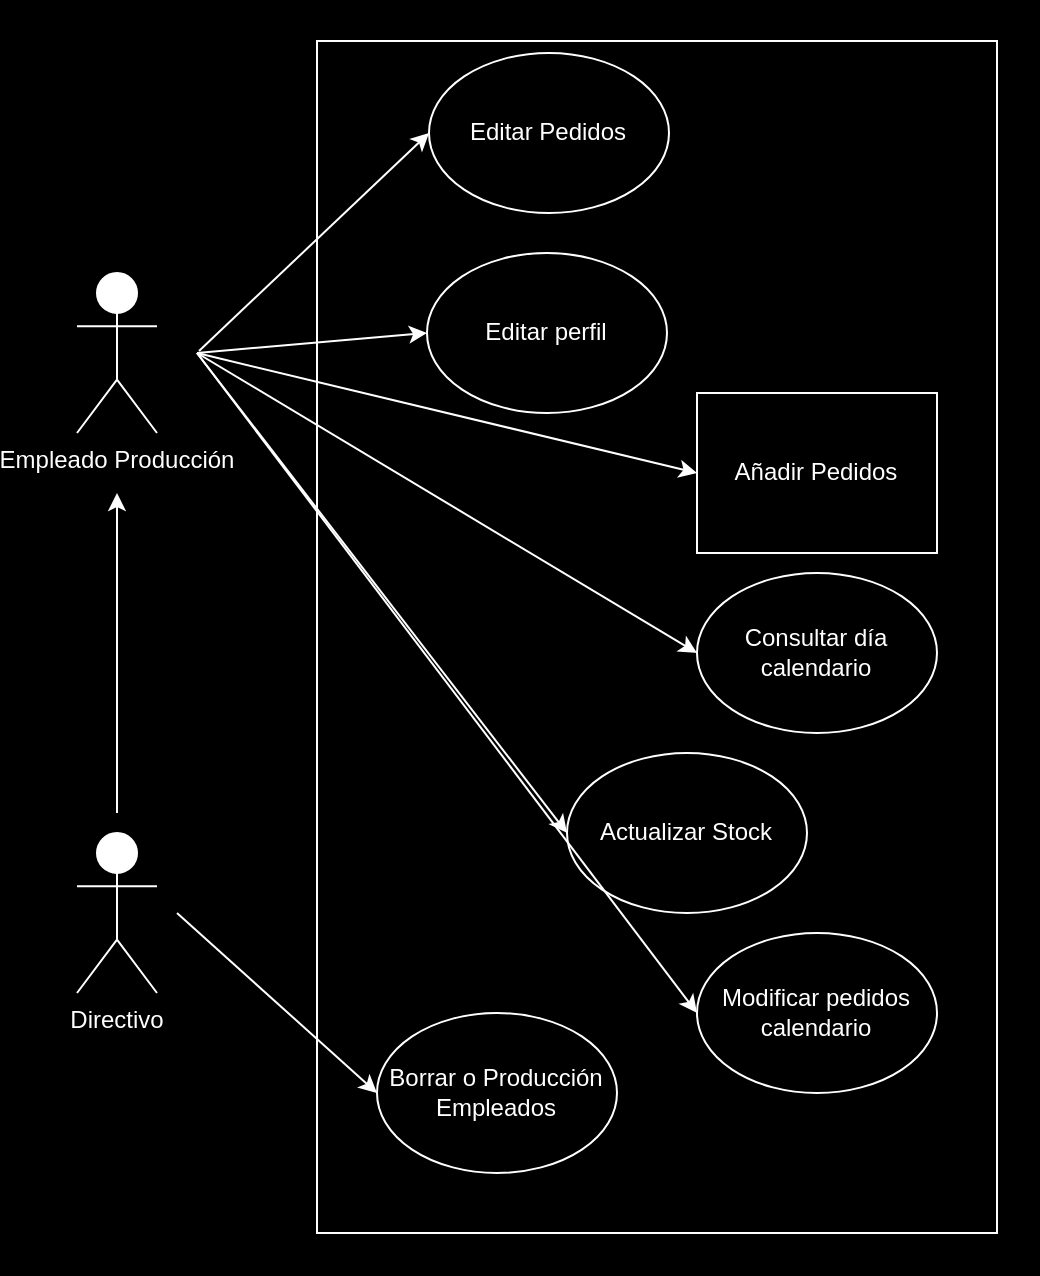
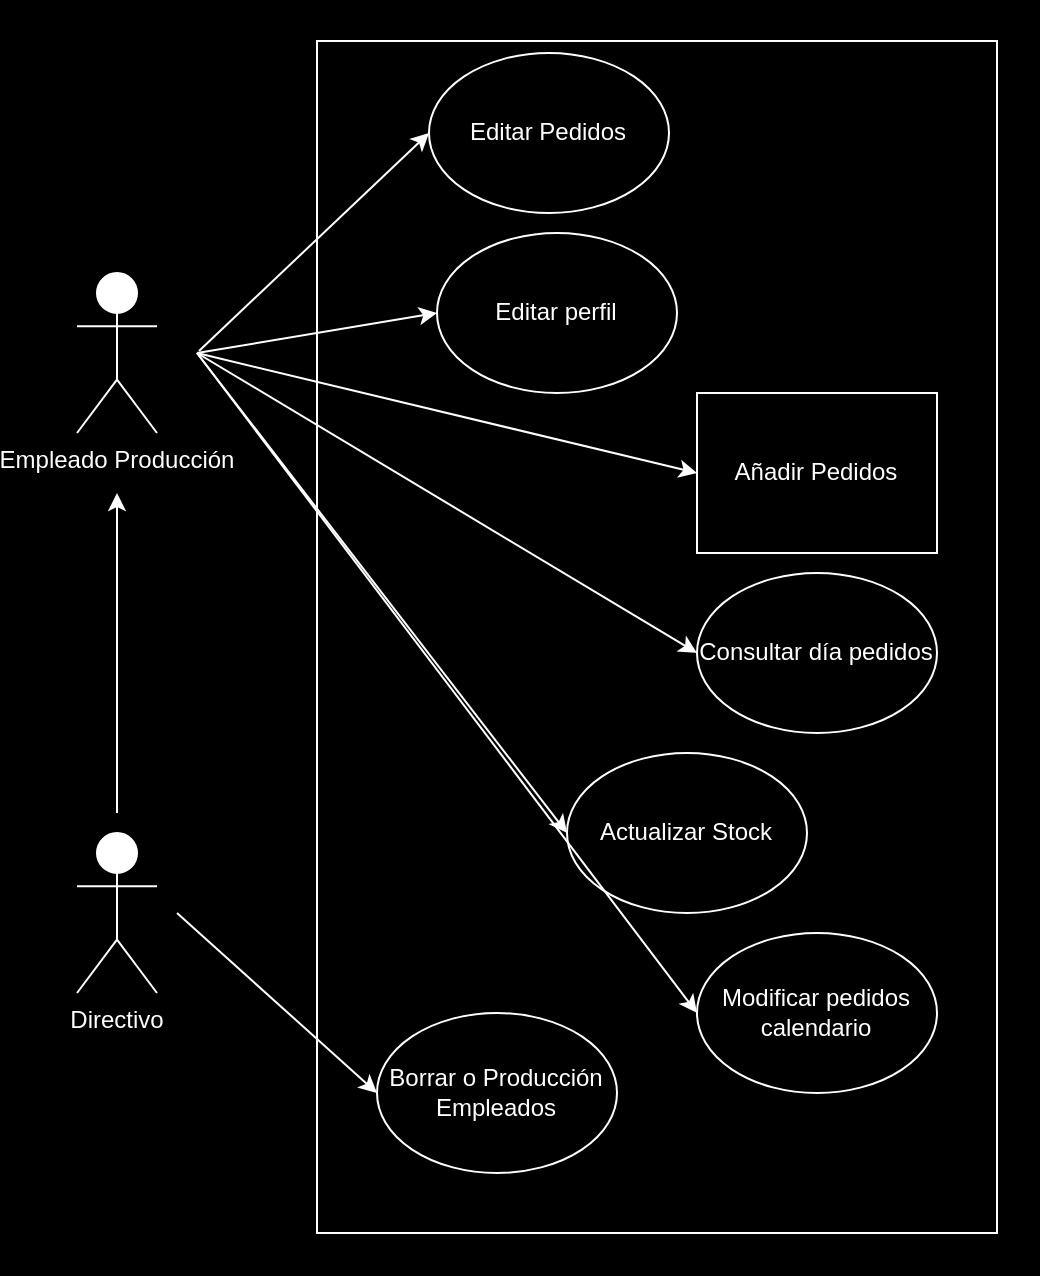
  <mxCell id="0" />
  <mxCell id="1" parent="0" />
  <mxCell id="2" value="&lt;font color=&quot;#ffffff&quot;&gt;Directivo&lt;/font&gt;" style="shape=umlActor;verticalLabelPosition=bottom;verticalAlign=top;html=1;outlineConnect=0;strokeColor=#FFFFFF;" parent="1" vertex="1"><mxGeometry x="20" y="416" width="40" height="80" as="geometry" /></mxCell>
  <mxCell id="3" value="" style="edgeStyle=orthogonalEdgeStyle;rounded=0;orthogonalLoop=1;jettySize=auto;html=1;" parent="1" source="4" edge="1"><mxGeometry relative="1" as="geometry"><mxPoint x="40" y="296" as="targetPoint" /></mxGeometry></mxCell>
  <mxCell id="4" value="&lt;font color=&quot;#ffffff&quot;&gt;Empleado Producción&lt;/font&gt;" style="shape=umlActor;verticalLabelPosition=bottom;verticalAlign=top;html=1;outlineConnect=0;strokeColor=#FFFFFF;" parent="1" vertex="1"><mxGeometry x="20" y="136" width="40" height="80" as="geometry" /></mxCell>
  <mxCell id="5" value="" style="rounded=0;whiteSpace=wrap;html=1;strokeColor=#FFFFFF;gradientColor=none;fillColor=#000000;" parent="1" vertex="1"><mxGeometry x="140" y="20" width="340" height="596" as="geometry" /></mxCell>
  <mxCell id="6" value="" style="endArrow=classic;html=1;rounded=0;strokeColor=#FFFFFF;" parent="1" edge="1"><mxGeometry width="50" height="50" relative="1" as="geometry"><mxPoint x="40" y="406" as="sourcePoint" /><mxPoint x="40" y="246" as="targetPoint" /></mxGeometry></mxCell>
- <mxCell id="7" value="&lt;font color=&quot;#ffffff&quot;&gt;Editar perfil&lt;/font&gt;" style="ellipse;whiteSpace=wrap;html=1;strokeColor=#FFFFFF;fillColor=#000000;" parent="1" vertex="1"><mxGeometry x="195" y="126" width="120" height="80" as="geometry" /></mxCell>
+ <mxCell id="7" value="&lt;font color=&quot;#ffffff&quot;&gt;Editar perfil&lt;/font&gt;" style="ellipse;whiteSpace=wrap;html=1;strokeColor=#FFFFFF;fillColor=#000000;" parent="1" vertex="1"><mxGeometry x="200" y="116" width="120" height="80" as="geometry" /></mxCell>
  <mxCell id="8" value="Borrar o Producción Empleados" style="ellipse;whiteSpace=wrap;html=1;strokeColor=#FFFFFF;fillColor=none;fontColor=#FFFFFF;" parent="1" vertex="1"><mxGeometry x="170" y="506" width="120" height="80" as="geometry" /></mxCell>
  <mxCell id="9" value="Añadir Pedidos" style="whiteSpace=wrap;html=1;strokeColor=#FFFFFF;fontColor=#FFFFFF;fillColor=#000000;rounded=0;" parent="1" vertex="1"><mxGeometry x="330" y="196" width="120" height="80" as="geometry" /></mxCell>
- <mxCell id="10" value="Consultar día calendario" style="ellipse;whiteSpace=wrap;html=1;strokeColor=#FFFFFF;fillColor=#000000;fontColor=#FFFFFF;" parent="1" vertex="1"><mxGeometry x="330" y="286" width="120" height="80" as="geometry" /></mxCell>
+ <mxCell id="10" value="Consultar día pedidos" style="ellipse;whiteSpace=wrap;html=1;strokeColor=#FFFFFF;fillColor=#000000;fontColor=#FFFFFF;" parent="1" vertex="1"><mxGeometry x="330" y="286" width="120" height="80" as="geometry" /></mxCell>
  <mxCell id="11" value="Actualizar Stock" style="ellipse;whiteSpace=wrap;html=1;strokeColor=#FFFFFF;fillColor=#000000;fontColor=#FFFFFF;" parent="1" vertex="1"><mxGeometry x="265" y="376" width="120" height="80" as="geometry" /></mxCell>
  <mxCell id="12" value="Modificar pedidos calendario" style="ellipse;whiteSpace=wrap;html=1;strokeColor=#FFFFFF;fillColor=#000000;fontColor=#FFFFFF;" parent="1" vertex="1"><mxGeometry x="330" y="466" width="120" height="80" as="geometry" /></mxCell>
  <mxCell id="13" value="" style="endArrow=classic;html=1;rounded=0;entryX=0;entryY=0.5;entryDx=0;entryDy=0;strokeColor=#FFFFFF;" parent="1" target="8" edge="1"><mxGeometry width="50" height="50" relative="1" as="geometry"><mxPoint x="70" y="456" as="sourcePoint" /><mxPoint x="280" y="286" as="targetPoint" /></mxGeometry></mxCell>
  <mxCell id="14" value="" style="endArrow=classic;html=1;rounded=0;entryX=0;entryY=0.5;entryDx=0;entryDy=0;strokeColor=#FFFFFF;" parent="1" target="7" edge="1"><mxGeometry width="50" height="50" relative="1" as="geometry"><mxPoint x="80" y="176" as="sourcePoint" /><mxPoint x="140" y="316" as="targetPoint" /></mxGeometry></mxCell>
  <mxCell id="15" value="" style="endArrow=classic;html=1;rounded=0;entryX=0;entryY=0.5;entryDx=0;entryDy=0;strokeColor=#FFFFFF;" parent="1" target="9" edge="1"><mxGeometry width="50" height="50" relative="1" as="geometry"><mxPoint x="80" y="176" as="sourcePoint" /><mxPoint x="150" y="286" as="targetPoint" /></mxGeometry></mxCell>
  <mxCell id="16" value="" style="endArrow=classic;html=1;rounded=0;entryX=0;entryY=0.5;entryDx=0;entryDy=0;strokeColor=#FFFFFF;" parent="1" target="10" edge="1"><mxGeometry width="50" height="50" relative="1" as="geometry"><mxPoint x="80" y="176" as="sourcePoint" /><mxPoint x="130" y="306" as="targetPoint" /></mxGeometry></mxCell>
  <mxCell id="17" value="" style="endArrow=classic;html=1;rounded=0;entryX=0;entryY=0.5;entryDx=0;entryDy=0;strokeColor=#FFFFFF;" parent="1" target="11" edge="1"><mxGeometry width="50" height="50" relative="1" as="geometry"><mxPoint x="80" y="176" as="sourcePoint" /><mxPoint x="120" y="306" as="targetPoint" /></mxGeometry></mxCell>
  <mxCell id="18" value="" style="endArrow=classic;html=1;rounded=0;entryX=0;entryY=0.5;entryDx=0;entryDy=0;strokeColor=#FFFFFF;" parent="1" target="12" edge="1"><mxGeometry width="50" height="50" relative="1" as="geometry"><mxPoint x="80" y="176" as="sourcePoint" /><mxPoint x="130" y="316" as="targetPoint" /></mxGeometry></mxCell>
  <mxCell id="19" value="&lt;font color=&quot;#ffffff&quot;&gt;Editar Pedidos&lt;/font&gt;" style="ellipse;whiteSpace=wrap;html=1;strokeColor=#FFFFFF;fillColor=#000000;" vertex="1" parent="1"><mxGeometry x="196" y="26" width="120" height="80" as="geometry" /></mxCell>
  <mxCell id="20" value="" style="endArrow=classic;html=1;rounded=0;entryX=0;entryY=0.5;entryDx=0;entryDy=0;strokeColor=#FFFFFF;" edge="1" parent="1" target="19"><mxGeometry width="50" height="50" relative="1" as="geometry"><mxPoint x="81" y="175" as="sourcePoint" /><mxPoint x="136" y="226" as="targetPoint" /></mxGeometry></mxCell>
